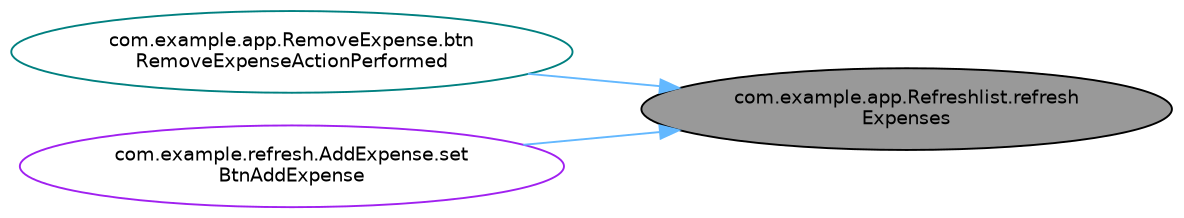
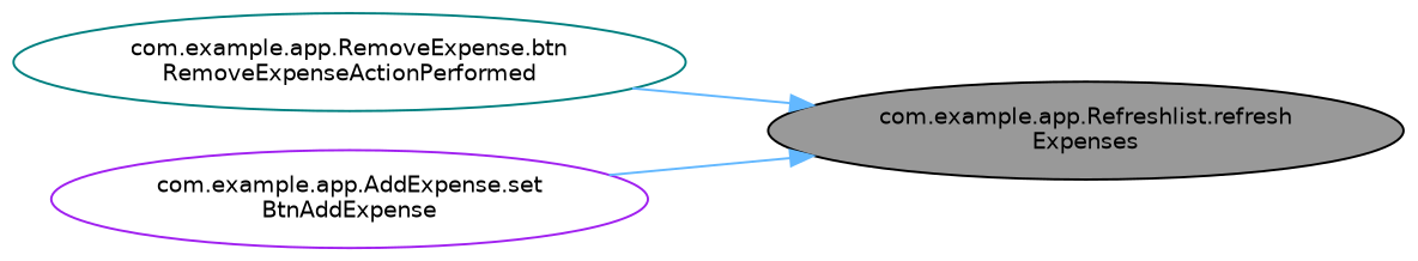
  digraph {
    rankdir=RL
    node [fillcolor=white fontname=Helvetica fontsize=10 shape=ellipse style=filled]
    edge [color=steelblue1 dir=back fontname=Helvetica fontsize=10 labelfontname=Helvetica labelfontsize=10 style=solid]
    n1 [color=black fillcolor=grey60 fontcolor=black height=0.2 label="com.example.app.Refreshlist.refresh\lExpenses" width=0.4]
    n2 [color=teal height=0.2 label="com.example.app.RemoveExpense.btn\lRemoveExpenseActionPerformed" width=0.4]
-   n3 [color=purple height=0.2 label="com.example.refresh.AddExpense.set\lBtnAddExpense" width=0.4]
+   n3 [color=purple height=0.2 label="com.example.app.AddExpense.set\lBtnAddExpense" width=0.4]
    n1 -> n2
    n1 -> n3
  }
